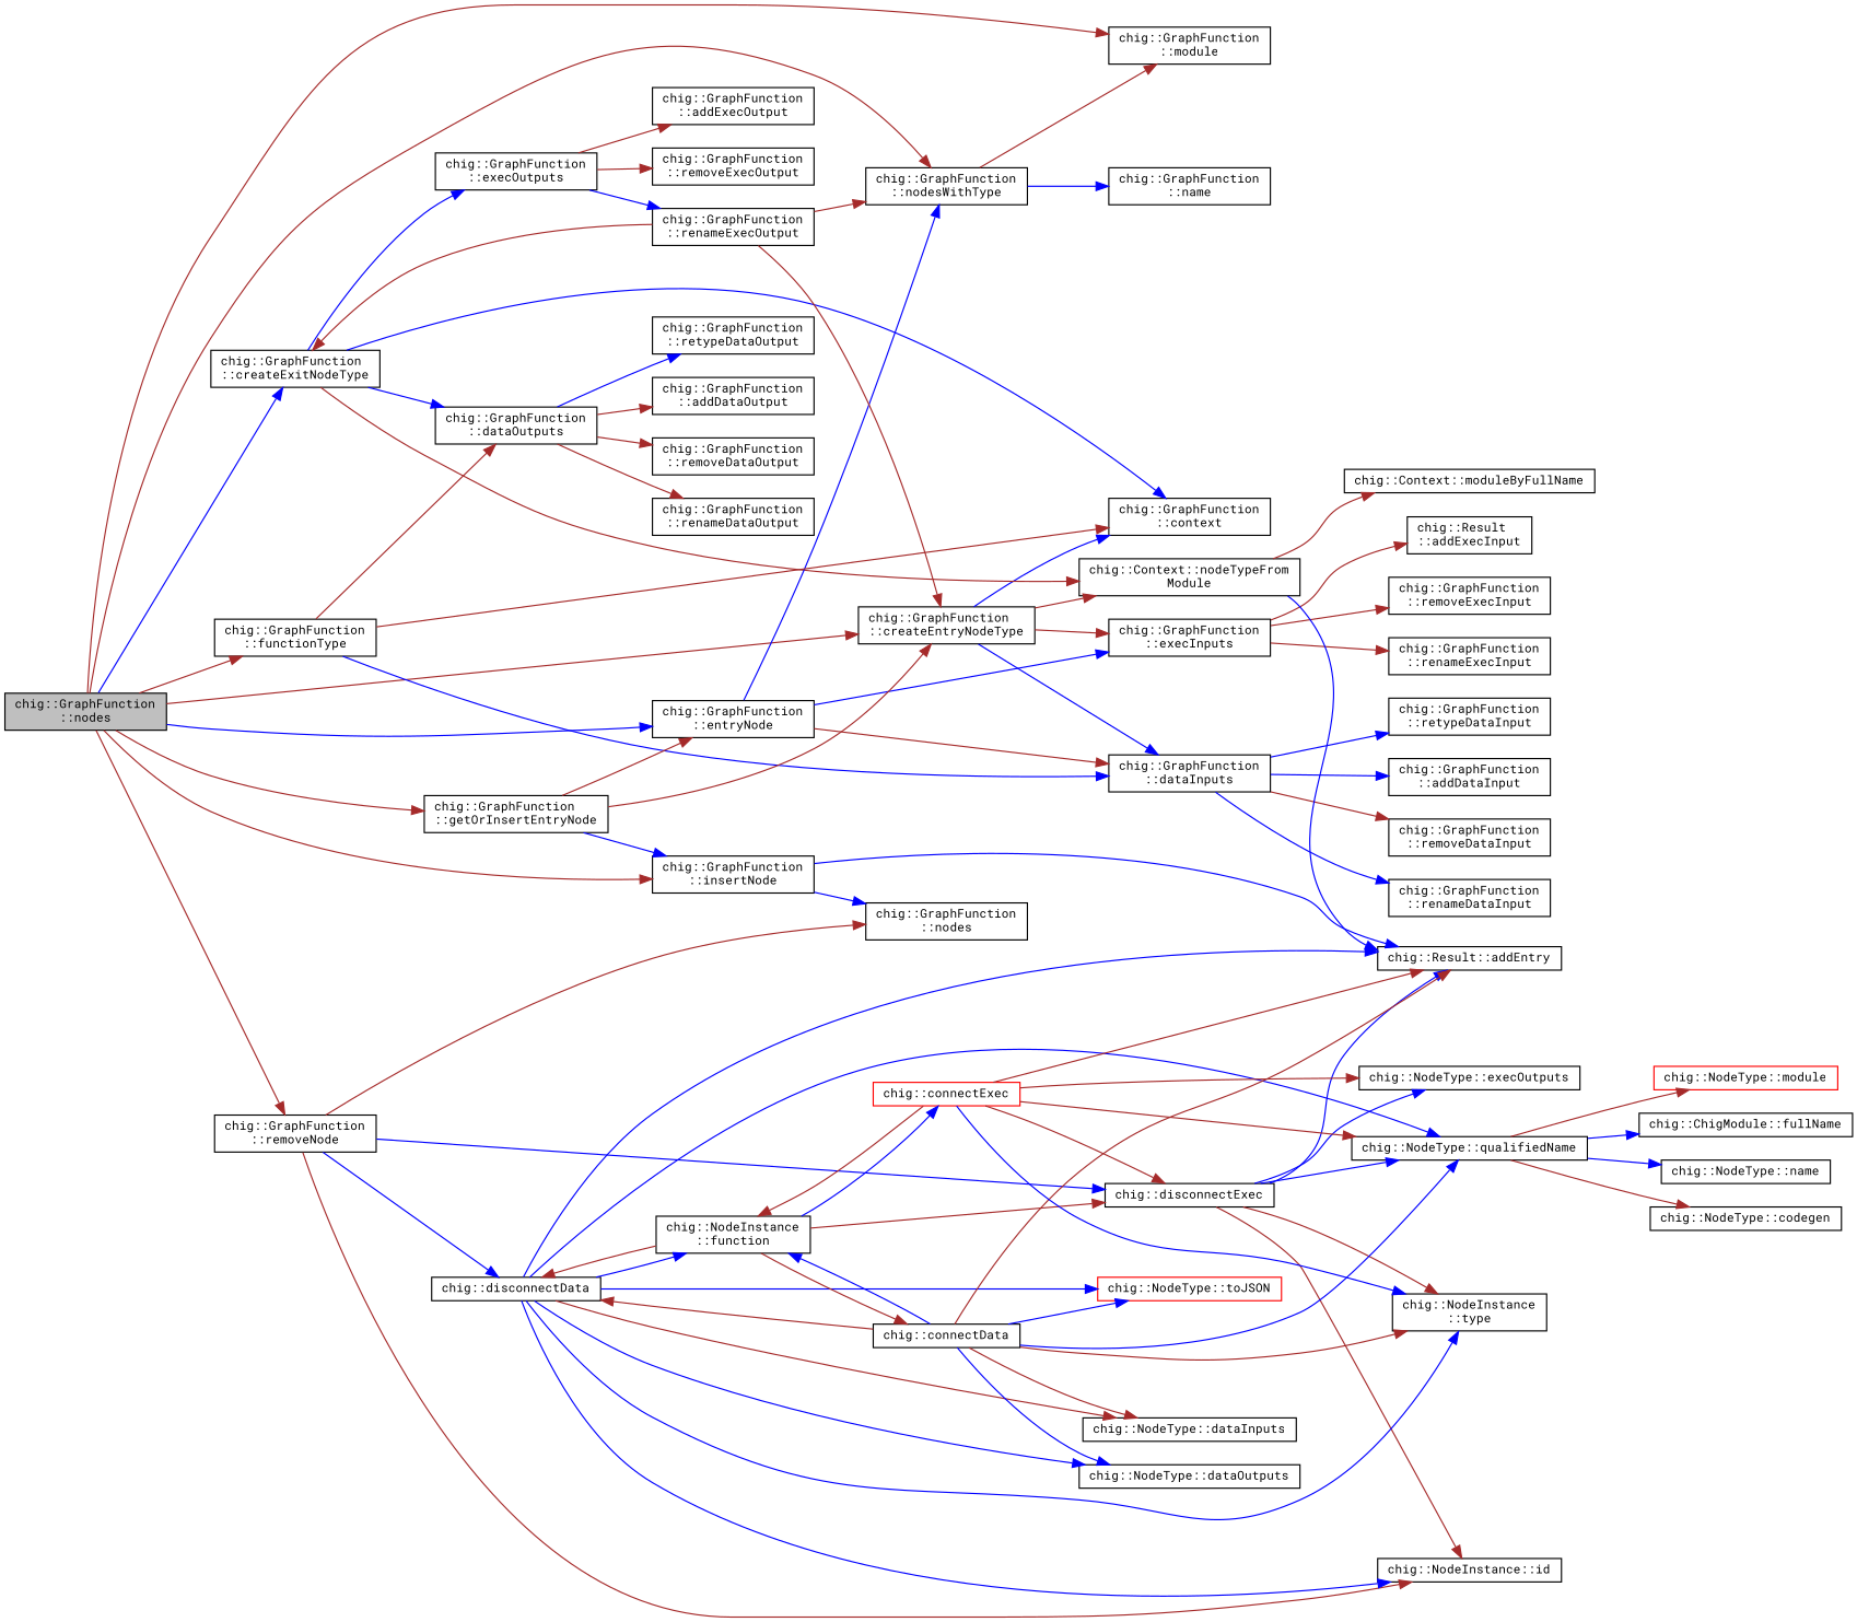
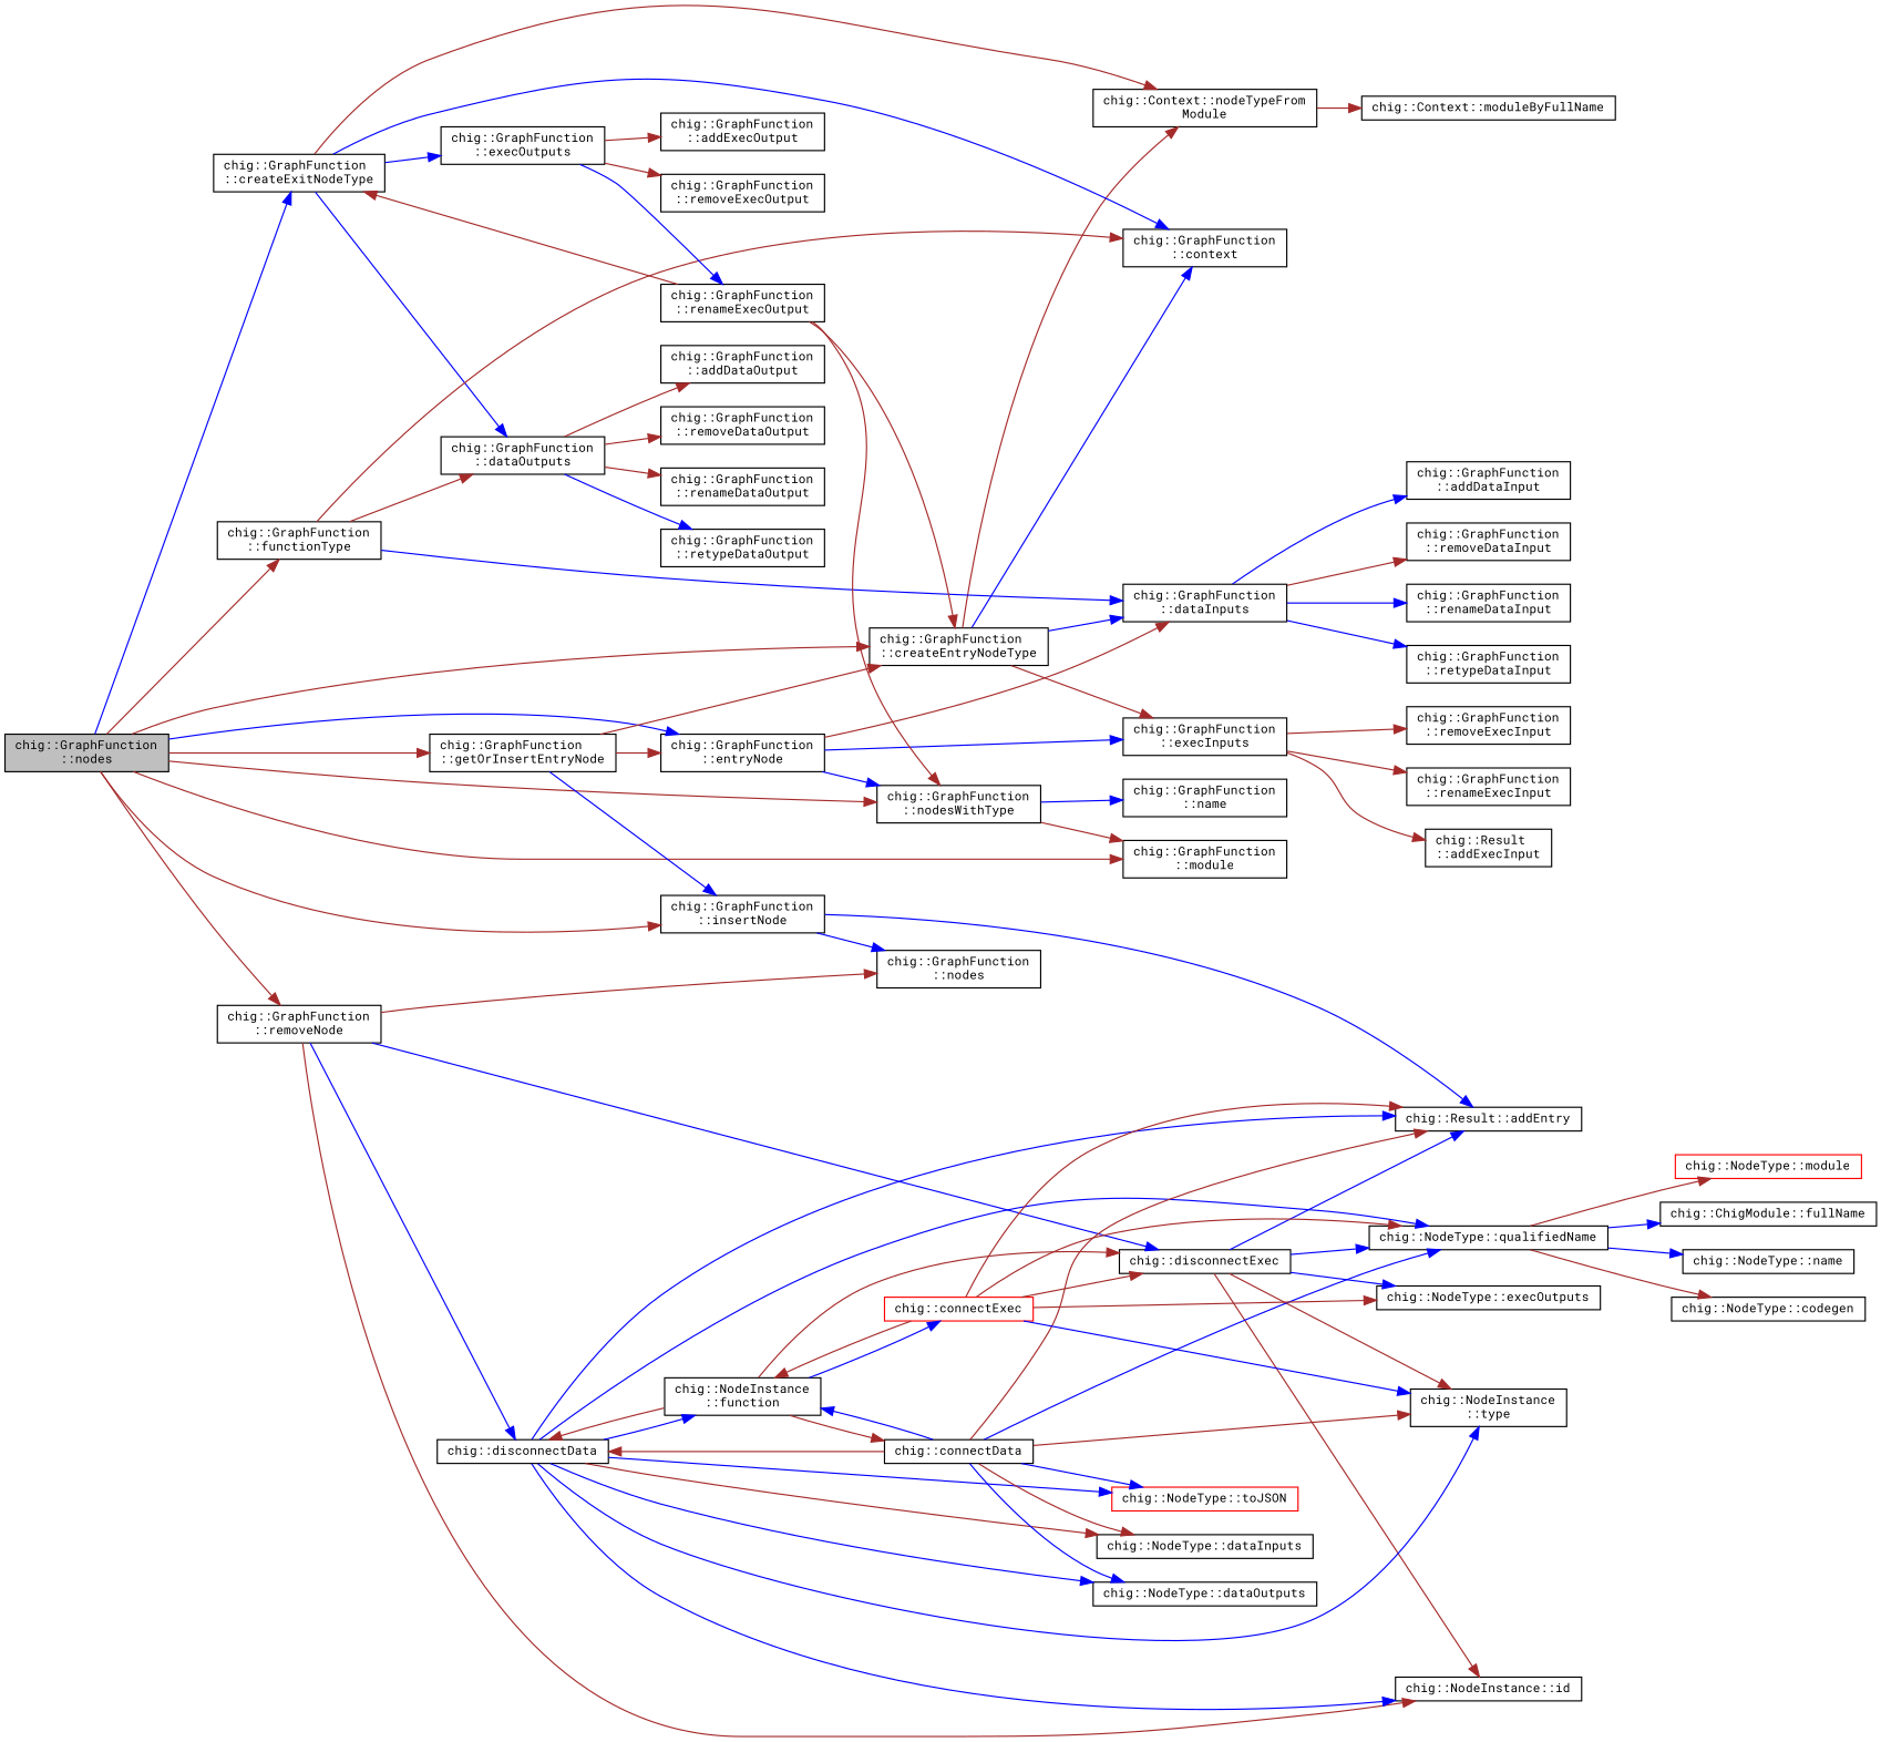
  digraph {
    fontname="Roboto Mono"
    rankdir=LR
    node [color=black fillcolor=white fontname="Roboto Mono" fontsize=10 shape=record style=filled]
    edge [color=brown fontname="Roboto Mono" fontsize=10 labelfontname=Helvetica labelfontsize=10 style=solid]
    n1 [fillcolor=grey75 fontcolor=black height=0.2 label="chig::GraphFunction\l::nodes" width=0.4]
    n2 [height=0.2 label="chig::GraphFunction\l::createEntryNodeType" width=0.4]
    n3 [height=0.2 label="chig::GraphFunction\l::createExitNodeType" width=0.4]
    n4 [height=0.2 label="chig::GraphFunction\l::nodesWithType" width=0.4]
    n5 [height=0.2 label="chig::GraphFunction\l::module" width=0.4]
    n6 [height=0.2 label="chig::GraphFunction\l::entryNode" width=0.4]
    n7 [height=0.2 label="chig::GraphFunction\l::functionType" width=0.4]
    n8 [height=0.2 label="chig::GraphFunction\l::getOrInsertEntryNode" width=0.4]
    n9 [height=0.2 label="chig::GraphFunction\l::insertNode" width=0.4]
    n10 [height=0.2 label="chig::GraphFunction\l::removeNode" width=0.4]
    n11 [height=0.2 label="chig::GraphFunction\l::context" width=0.4]
    n12 [height=0.2 label="chig::GraphFunction\l::dataInputs" width=0.4]
    n13 [height=0.2 label="chig::GraphFunction\l::execInputs" width=0.4]
    n14 [height=0.2 label="chig::Context::nodeTypeFrom\lModule" width=0.4]
    n15 [height=0.2 label="chig::GraphFunction\l::dataOutputs" width=0.4]
    n16 [height=0.2 label="chig::GraphFunction\l::execOutputs" width=0.4]
    n17 [height=0.2 label="chig::GraphFunction\l::name" width=0.4]
    n18 [height=0.2 label="chig::Result::addEntry" width=0.4]
    n19 [height=0.2 label="chig::GraphFunction\l::nodes" width=0.4]
    n20 [height=0.2 label="chig::disconnectExec" width=0.4]
    n21 [height=0.2 label="chig::NodeInstance::id" width=0.4]
    n22 [height=0.2 label="chig::disconnectData" width=0.4]
    n23 [height=0.2 label="chig::GraphFunction\l::addDataInput" width=0.4]
    n24 [height=0.2 label="chig::GraphFunction\l::removeDataInput" width=0.4]
    n25 [height=0.2 label="chig::GraphFunction\l::renameDataInput" width=0.4]
    n26 [height=0.2 label="chig::GraphFunction\l::retypeDataInput" width=0.4]
    n27 [height=0.2 label="chig::Result\l::addExecInput" width=0.4]
    n28 [height=0.2 label="chig::GraphFunction\l::removeExecInput" width=0.4]
    n29 [height=0.2 label="chig::GraphFunction\l::renameExecInput" width=0.4]
    n30 [height=0.2 label="chig::Context::moduleByFullName" width=0.4]
    n31 [height=0.2 label="chig::GraphFunction\l::addDataOutput" width=0.4]
    n32 [height=0.2 label="chig::GraphFunction\l::removeDataOutput" width=0.4]
    n33 [height=0.2 label="chig::GraphFunction\l::renameDataOutput" width=0.4]
    n34 [height=0.2 label="chig::GraphFunction\l::retypeDataOutput" width=0.4]
    n35 [height=0.2 label="chig::GraphFunction\l::addExecOutput" width=0.4]
    n36 [height=0.2 label="chig::GraphFunction\l::removeExecOutput" width=0.4]
    n37 [height=0.2 label="chig::GraphFunction\l::renameExecOutput" width=0.4]
    n38 [height=0.2 label="chig::NodeType::execOutputs" width=0.4]
    n39 [height=0.2 label="chig::NodeType::qualifiedName" width=0.4]
    n40 [height=0.2 label="chig::NodeInstance\l::type" width=0.4]
    n41 [height=0.2 label="chig::NodeType::dataInputs" width=0.4]
    n42 [height=0.2 label="chig::NodeType::dataOutputs" width=0.4]
    n43 [height=0.2 label="chig::NodeInstance\l::function" width=0.4]
    n44 [color=red height=0.2 label="chig::NodeType::toJSON" width=0.4]
    n45 [color=red height=0.2 label="chig::NodeType::module" width=0.4]
    n46 [height=0.2 label="chig::ChigModule::fullName" width=0.4]
    n47 [height=0.2 label="chig::NodeType::name" width=0.4]
    n48 [height=0.2 label="chig::NodeType::codegen" width=0.4]
    n49 [height=0.2 label="chig::connectData" width=0.4]
    n50 [color=red height=0.2 label="chig::connectExec" width=0.4]
    n1 -> n2
    n1 -> n3 [color=blue]
    n1 -> n4
    n1 -> n5
    n1 -> n6 [color=blue]
    n1 -> n7
    n1 -> n8
    n1 -> n9
    n1 -> n10
    n2 -> n11 [color=blue]
    n2 -> n12 [color=blue]
    n2 -> n13
    n2 -> n14
    n3 -> n11 [color=blue]
    n3 -> n14
    n3 -> n15 [color=blue]
    n3 -> n16 [color=blue]
    n4 -> n5
    n4 -> n17 [color=blue]
    n6 -> n4 [color=blue]
    n6 -> n12
    n6 -> n13 [color=blue]
    n7 -> n11
    n7 -> n12 [color=blue]
    n7 -> n15
    n8 -> n2
    n8 -> n6
    n8 -> n9 [color=blue]
    n9 -> n18 [color=blue]
    n9 -> n19 [color=blue]
    n10 -> n19
    n10 -> n20 [color=blue]
    n10 -> n21
    n10 -> n22 [color=blue]
    n12 -> n23 [color=blue]
    n12 -> n24
    n12 -> n25 [color=blue]
    n12 -> n26 [color=blue]
    n13 -> n27
    n13 -> n28
    n13 -> n29
-   n14 -> n18 [color=blue]
    n14 -> n30
    n15 -> n31
    n15 -> n32
    n15 -> n33
    n15 -> n34 [color=blue]
    n16 -> n35
    n16 -> n36
    n16 -> n37 [color=blue]
    n20 -> n18 [color=blue]
    n20 -> n21
    n20 -> n38 [color=blue]
    n20 -> n39 [color=blue]
    n20 -> n40
    n22 -> n18 [color=blue]
    n22 -> n21 [color=blue]
    n22 -> n39 [color=blue]
    n22 -> n40 [color=blue]
    n22 -> n41
    n22 -> n42 [color=blue]
    n22 -> n43 [color=blue]
    n22 -> n44 [color=blue]
    n37 -> n2
    n37 -> n3
    n37 -> n4
    n39 -> n45
    n39 -> n46 [color=blue]
    n39 -> n47 [color=blue]
    n39 -> n48
    n43 -> n20
    n43 -> n22
    n43 -> n49
    n43 -> n50 [color=blue]
    n49 -> n18
    n49 -> n22
    n49 -> n39 [color=blue]
    n49 -> n40
    n49 -> n41
    n49 -> n42 [color=blue]
    n49 -> n43 [color=blue]
    n49 -> n44 [color=blue]
    n50 -> n18
    n50 -> n20
    n50 -> n38
    n50 -> n39
    n50 -> n40 [color=blue]
    n50 -> n43
  }
